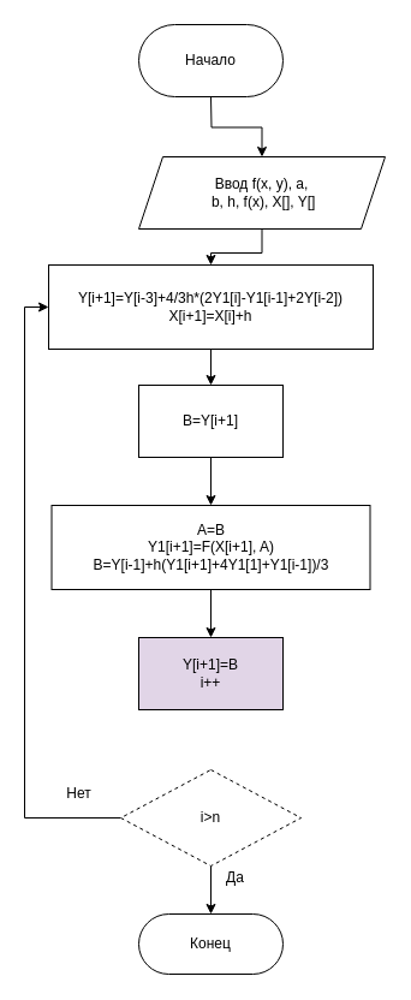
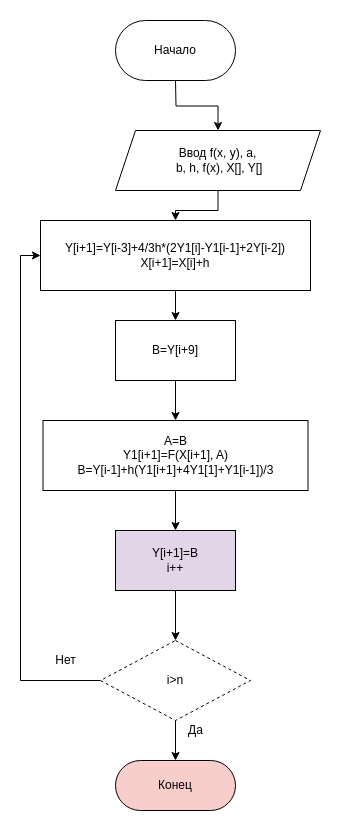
  <mxCell id="0" />
  <mxCell id="1" parent="0" />
  <mxCell id="2" style="edgeStyle=orthogonalEdgeStyle;rounded=0;orthogonalLoop=1;jettySize=auto;html=1;entryX=0.5;entryY=0;entryDx=0;entryDy=0;" edge="1" parent="1" target="4"><mxGeometry relative="1" as="geometry"><mxPoint x="175" y="80" as="sourcePoint" /></mxGeometry></mxCell>
  <mxCell id="3" style="edgeStyle=orthogonalEdgeStyle;rounded=0;orthogonalLoop=1;jettySize=auto;html=1;" edge="1" parent="1" source="4" target="6"><mxGeometry relative="1" as="geometry" /></mxCell>
  <mxCell id="4" value="Ввод f(x, y), a,&lt;br&gt;&amp;nbsp;b, h, f(x), X[], Y[]" style="shape=parallelogram;perimeter=parallelogramPerimeter;whiteSpace=wrap;html=1;fixedSize=1;" vertex="1" parent="1"><mxGeometry x="115" y="130" width="205" height="60" as="geometry" /></mxCell>
  <mxCell id="5" style="edgeStyle=orthogonalEdgeStyle;rounded=0;orthogonalLoop=1;jettySize=auto;html=1;" edge="1" parent="1" source="6" target="8"><mxGeometry relative="1" as="geometry" /></mxCell>
  <mxCell id="6" value="Y[i+1]=Y[i-3]+4/3h*(2Y1[i]-Y1[i-1]+2Y[i-2])&lt;br&gt;X[i+1]=X[i]+h" style="rounded=0;whiteSpace=wrap;html=1;" vertex="1" parent="1"><mxGeometry x="40" y="220" width="270" height="70" as="geometry" /></mxCell>
  <mxCell id="7" style="edgeStyle=orthogonalEdgeStyle;rounded=0;orthogonalLoop=1;jettySize=auto;html=1;" edge="1" parent="1" source="8" target="10"><mxGeometry relative="1" as="geometry" /></mxCell>
- <mxCell id="8" value="B=Y[i+1]" style="rounded=0;whiteSpace=wrap;html=1;" vertex="1" parent="1"><mxGeometry x="115" y="320" width="120" height="60" as="geometry" /></mxCell>
+ <mxCell id="8" value="B=Y[i+9]" style="rounded=0;whiteSpace=wrap;html=1;" vertex="1" parent="1"><mxGeometry x="115" y="320" width="120" height="60" as="geometry" /></mxCell>
  <mxCell id="9" style="edgeStyle=orthogonalEdgeStyle;rounded=0;orthogonalLoop=1;jettySize=auto;html=1;" edge="1" parent="1" source="10" target="12"><mxGeometry relative="1" as="geometry" /></mxCell>
  <mxCell id="10" value="A=B&lt;br&gt;Y1[i+1]=F(X[i+1], A)&lt;br&gt;B=Y[i-1]+h(Y1[i+1]+4Y1[1]+Y1[i-1])/3" style="rounded=0;whiteSpace=wrap;html=1;" vertex="1" parent="1"><mxGeometry x="42.5" y="420" width="265" height="70" as="geometry" /></mxCell>
+ <mxCell id="11" value="" style="edgeStyle=orthogonalEdgeStyle;rounded=0;orthogonalLoop=1;jettySize=auto;html=1;" edge="1" parent="1" source="12" target="15"><mxGeometry relative="1" as="geometry" /></mxCell>
  <mxCell id="12" value="Y[i+1]=B&lt;br&gt;i++" style="rounded=0;whiteSpace=wrap;html=1;fillColor=#e1d5e7;" vertex="1" parent="1"><mxGeometry x="115" y="530" width="120" height="60" as="geometry" /></mxCell>
  <mxCell id="13" style="edgeStyle=orthogonalEdgeStyle;rounded=0;orthogonalLoop=1;jettySize=auto;html=1;entryX=0;entryY=0.5;entryDx=0;entryDy=0;" edge="1" parent="1" source="15" target="6"><mxGeometry relative="1" as="geometry"><Array as="points"><mxPoint x="20" y="680" /><mxPoint x="20" y="255" /></Array></mxGeometry></mxCell>
  <mxCell id="14" style="edgeStyle=orthogonalEdgeStyle;rounded=0;orthogonalLoop=1;jettySize=auto;html=1;" edge="1" parent="1" source="15" target="16"><mxGeometry relative="1" as="geometry" /></mxCell>
  <mxCell id="15" value="i&amp;gt;n" style="rhombus;whiteSpace=wrap;html=1;dashed=1;" vertex="1" parent="1"><mxGeometry x="100" y="640" width="150" height="80" as="geometry" /></mxCell>
- <mxCell id="16" value="Конец" style="rounded=1;whiteSpace=wrap;html=1;arcSize=50;" vertex="1" parent="1"><mxGeometry x="115" y="760" width="120" height="50" as="geometry" /></mxCell>
+ <mxCell id="16" value="Конец" style="rounded=1;whiteSpace=wrap;html=1;arcSize=50;fillColor=#f8cecc;" vertex="1" parent="1"><mxGeometry x="115" y="760" width="120" height="50" as="geometry" /></mxCell>
  <mxCell id="17" value="Начало" style="rounded=1;whiteSpace=wrap;html=1;arcSize=50;" vertex="1" parent="1"><mxGeometry x="115" y="20" width="120" height="60" as="geometry" /></mxCell>
  <mxCell id="18" value="Нет" style="text;html=1;align=center;verticalAlign=middle;resizable=0;points=[];autosize=1;strokeColor=none;fillColor=none;" vertex="1" parent="1"><mxGeometry x="45" y="650" width="40" height="20" as="geometry" /></mxCell>
  <mxCell id="19" value="Да" style="text;html=1;align=center;verticalAlign=middle;resizable=0;points=[];autosize=1;strokeColor=none;fillColor=none;" vertex="1" parent="1"><mxGeometry x="180" y="720" width="30" height="20" as="geometry" /></mxCell>
